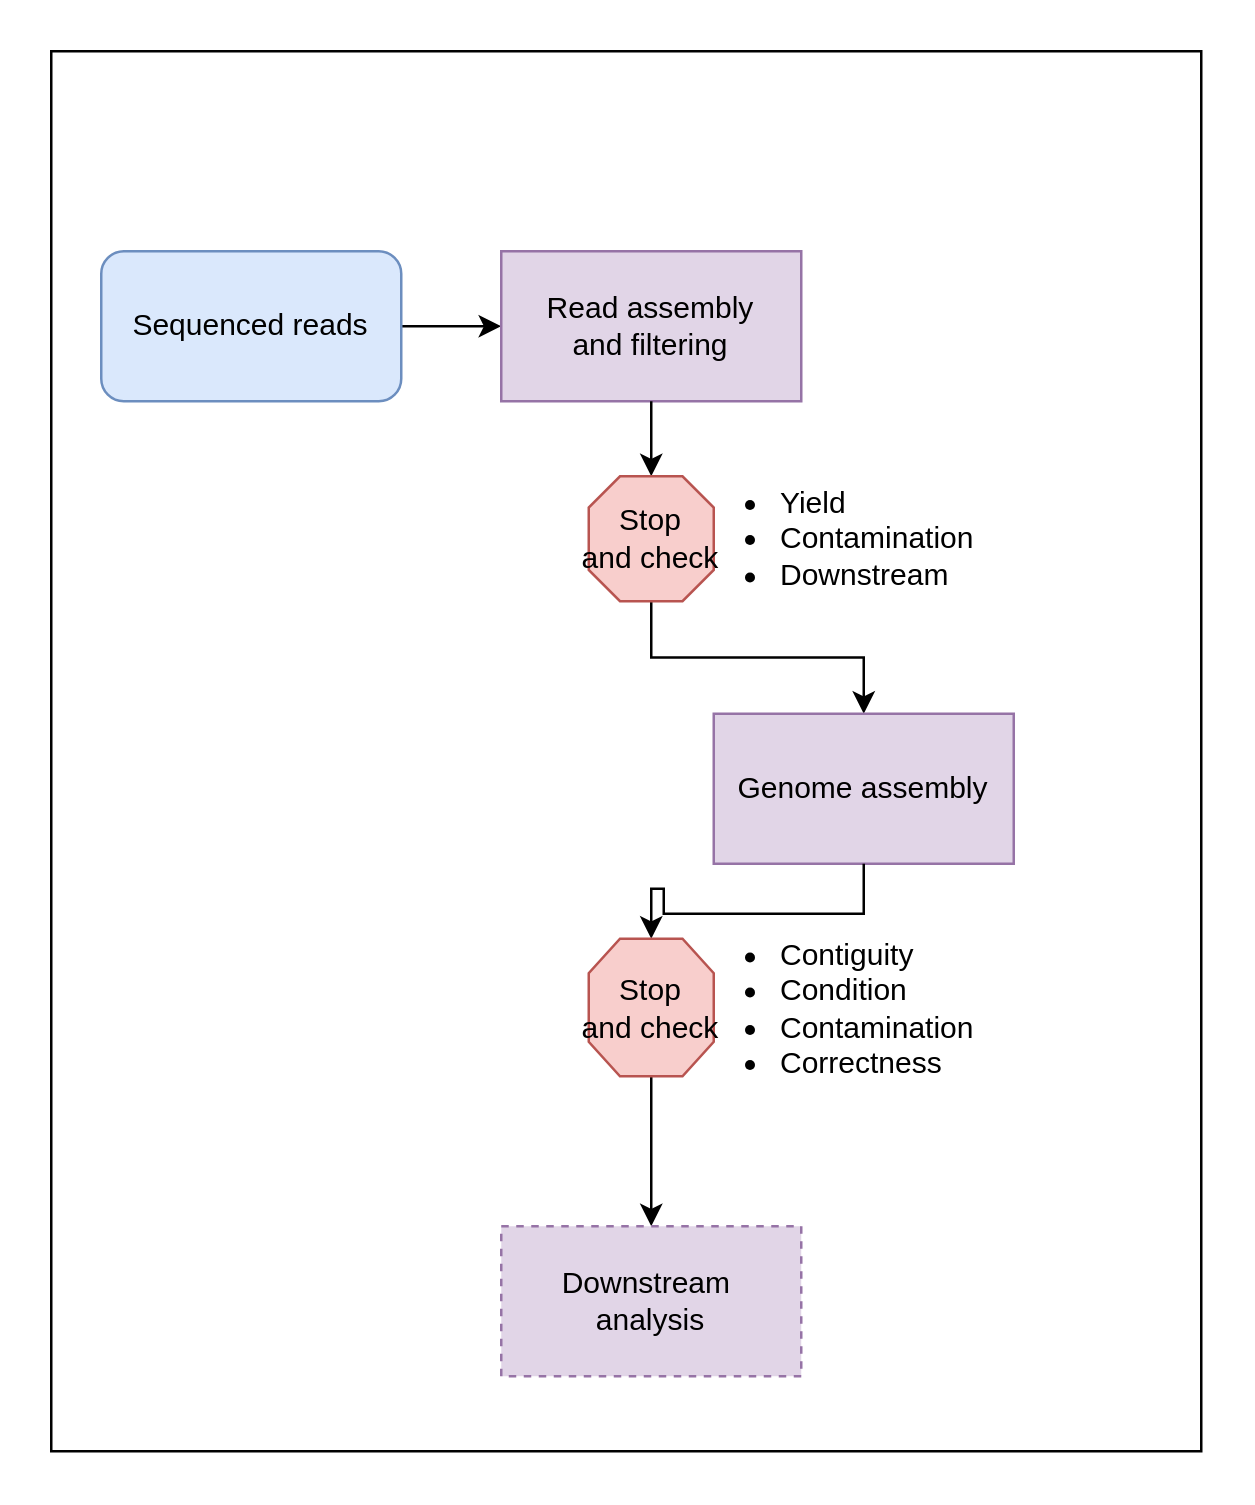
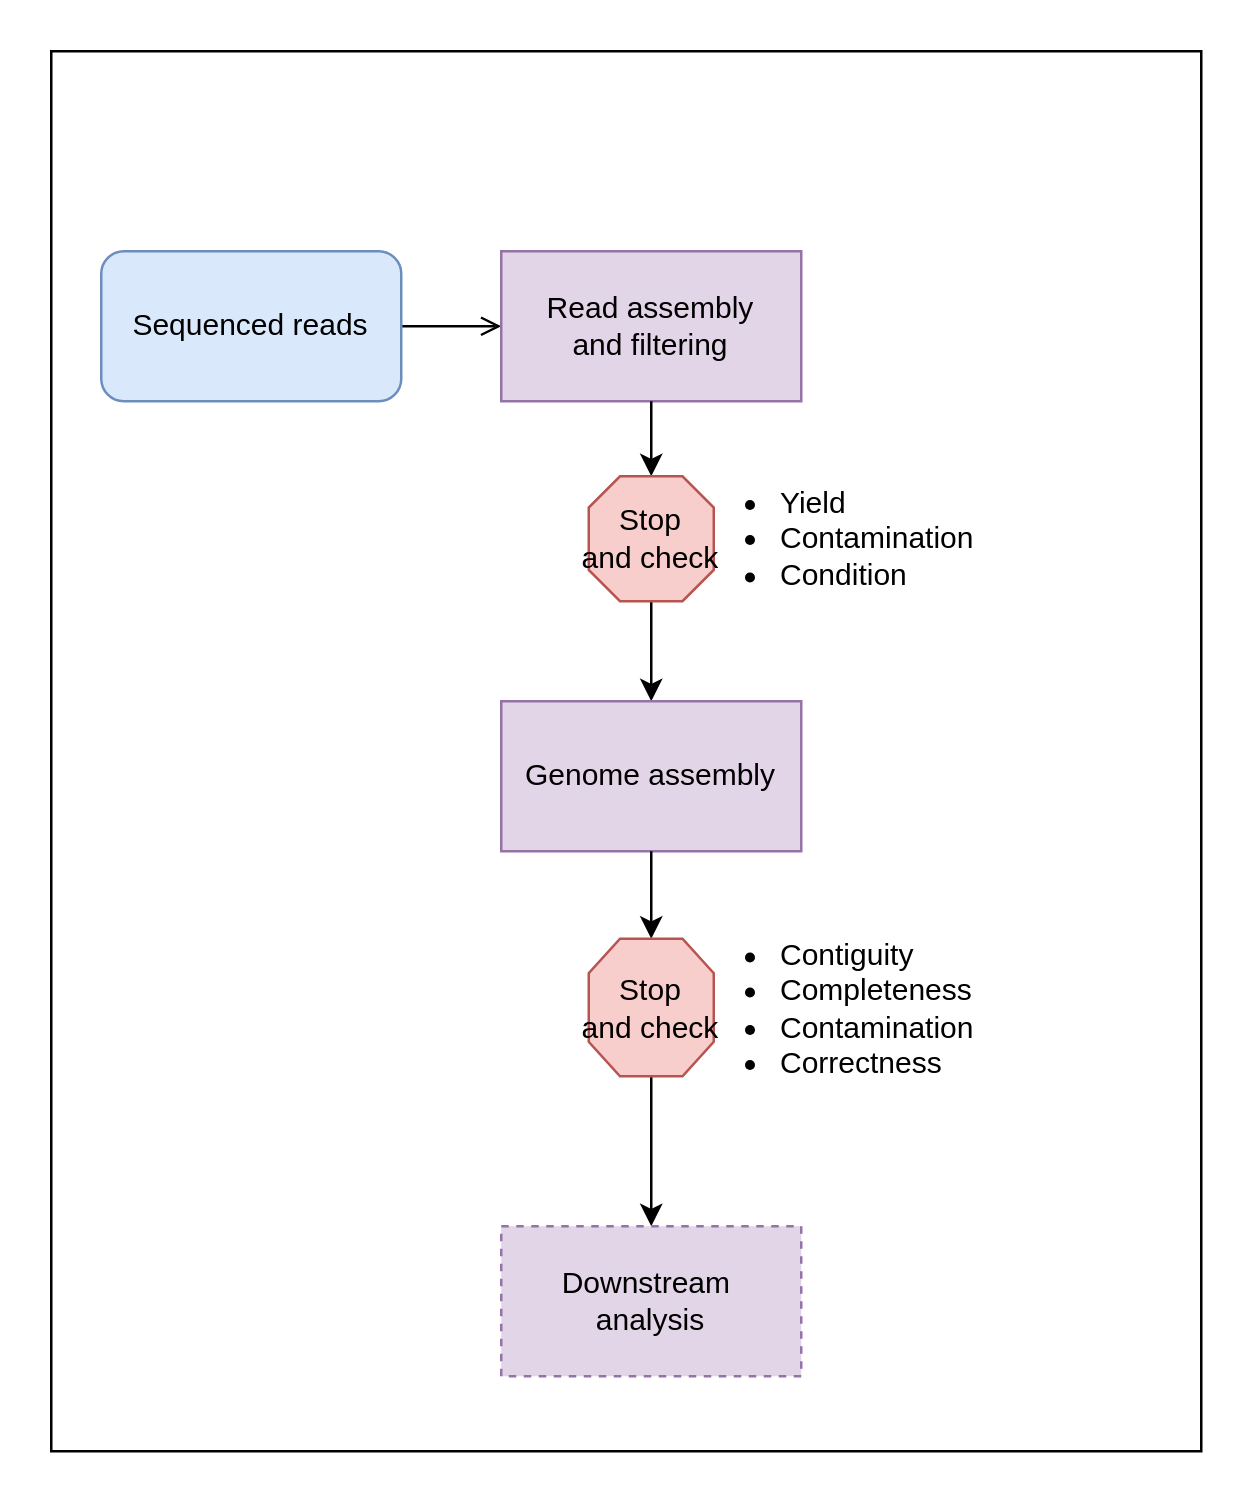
  <mxCell id="0" />
  <mxCell id="1" parent="0" />
  <mxCell id="2" value="" style="rounded=0;whiteSpace=wrap;html=1;" vertex="1" parent="1"><mxGeometry x="20" y="20" width="460" height="560" as="geometry" /></mxCell>
- <mxCell id="3" style="edgeStyle=orthogonalEdgeStyle;rounded=0;orthogonalLoop=1;jettySize=auto;html=1;entryX=0;entryY=0.5;entryDx=0;entryDy=0;" edge="1" parent="1" source="4" target="6"><mxGeometry relative="1" as="geometry" /></mxCell>
+ <mxCell id="3" style="edgeStyle=orthogonalEdgeStyle;rounded=0;orthogonalLoop=1;jettySize=auto;html=1;entryX=0;entryY=0.5;entryDx=0;entryDy=0;endArrow=open;" edge="1" parent="1" source="4" target="6"><mxGeometry relative="1" as="geometry" /></mxCell>
  <mxCell id="4" value="Sequenced reads" style="whiteSpace=wrap;html=1;fillColor=#dae8fc;strokeColor=#6c8ebf;rounded=1;" vertex="1" parent="1"><mxGeometry x="40" y="100" width="120" height="60" as="geometry" /></mxCell>
  <mxCell id="5" style="edgeStyle=orthogonalEdgeStyle;rounded=0;orthogonalLoop=1;jettySize=auto;html=1;" edge="1" parent="1" source="11" target="8"><mxGeometry relative="1" as="geometry" /></mxCell>
  <mxCell id="6" value="Read assembly&lt;div&gt;and filtering&lt;/div&gt;" style="rounded=0;whiteSpace=wrap;html=1;fillColor=#e1d5e7;strokeColor=#9673a6;" vertex="1" parent="1"><mxGeometry x="200" y="100" width="120" height="60" as="geometry" /></mxCell>
  <mxCell id="7" style="edgeStyle=orthogonalEdgeStyle;rounded=0;orthogonalLoop=1;jettySize=auto;html=1;entryX=0.5;entryY=0;entryDx=0;entryDy=0;" edge="1" parent="1" source="13" target="9"><mxGeometry relative="1" as="geometry" /></mxCell>
- <mxCell id="8" value="Genome assembly" style="rounded=0;whiteSpace=wrap;html=1;fillColor=#e1d5e7;strokeColor=#9673a6;" vertex="1" parent="1"><mxGeometry x="285" y="285" width="120" height="60" as="geometry" /></mxCell>
+ <mxCell id="8" value="Genome assembly" style="rounded=0;whiteSpace=wrap;html=1;fillColor=#e1d5e7;strokeColor=#9673a6;" vertex="1" parent="1"><mxGeometry x="200" y="280" width="120" height="60" as="geometry" /></mxCell>
  <mxCell id="9" value="Downstream&amp;nbsp;&lt;div&gt;analysis&lt;/div&gt;" style="rounded=0;whiteSpace=wrap;html=1;fillColor=#e1d5e7;strokeColor=#9673a6;dashed=1;" vertex="1" parent="1"><mxGeometry x="200" y="490" width="120" height="60" as="geometry" /></mxCell>
  <mxCell id="10" value="" style="edgeStyle=orthogonalEdgeStyle;rounded=0;orthogonalLoop=1;jettySize=auto;html=1;" edge="1" parent="1" source="6" target="11"><mxGeometry relative="1" as="geometry"><mxPoint x="260" y="160" as="sourcePoint" /><mxPoint x="260" y="260" as="targetPoint" /></mxGeometry></mxCell>
  <mxCell id="11" value="" style="verticalLabelPosition=bottom;verticalAlign=top;html=1;shape=mxgraph.basic.polygon;polyCoords=[[0.25,0],[0.75,0],[1,0.25],[1,0.75],[0.75,1],[0.25,1],[0,0.75],[0,0.25]];polyline=0;fillColor=#f8cecc;strokeColor=#b85450;" vertex="1" parent="1"><mxGeometry x="235" y="190" width="50" height="50" as="geometry" /></mxCell>
  <mxCell id="12" value="" style="edgeStyle=orthogonalEdgeStyle;rounded=0;orthogonalLoop=1;jettySize=auto;html=1;entryX=0.5;entryY=0;entryDx=0;entryDy=0;" edge="1" parent="1" source="8" target="13"><mxGeometry relative="1" as="geometry"><mxPoint x="260" y="320" as="sourcePoint" /><mxPoint x="260" y="390" as="targetPoint" /></mxGeometry></mxCell>
  <mxCell id="13" value="" style="verticalLabelPosition=bottom;verticalAlign=top;html=1;shape=mxgraph.basic.polygon;polyCoords=[[0.25,0],[0.75,0],[1,0.25],[1,0.75],[0.75,1],[0.25,1],[0,0.75],[0,0.25]];polyline=0;fillColor=#f8cecc;strokeColor=#b85450;" vertex="1" parent="1"><mxGeometry x="235" y="375" width="50" height="55" as="geometry" /></mxCell>
- <mxCell id="14" value="&lt;ul&gt;&lt;li&gt;Yield&lt;/li&gt;&lt;li&gt;Contamination&lt;/li&gt;&lt;li&gt;Downstream&lt;/li&gt;&lt;/ul&gt;" style="text;html=1;align=left;verticalAlign=middle;whiteSpace=wrap;rounded=0;" vertex="1" parent="1"><mxGeometry x="270" y="180" width="120" height="70" as="geometry" /></mxCell>
- <mxCell id="15" value="&lt;ul&gt;&lt;li&gt;Contiguity&lt;/li&gt;&lt;li&gt;Condition&lt;/li&gt;&lt;li&gt;Contamination&lt;/li&gt;&lt;li&gt;Correctness&lt;/li&gt;&lt;/ul&gt;" style="text;html=1;align=left;verticalAlign=middle;whiteSpace=wrap;rounded=0;" vertex="1" parent="1"><mxGeometry x="270" y="367.5" width="120" height="70" as="geometry" /></mxCell>
+ <mxCell id="14" value="&lt;ul&gt;&lt;li&gt;Yield&lt;/li&gt;&lt;li&gt;Contamination&lt;/li&gt;&lt;li&gt;Condition&lt;/li&gt;&lt;/ul&gt;" style="text;html=1;align=left;verticalAlign=middle;whiteSpace=wrap;rounded=0;" vertex="1" parent="1"><mxGeometry x="270" y="180" width="120" height="70" as="geometry" /></mxCell>
+ <mxCell id="15" value="&lt;ul&gt;&lt;li&gt;Contiguity&lt;/li&gt;&lt;li&gt;Completeness&lt;/li&gt;&lt;li&gt;Contamination&lt;/li&gt;&lt;li&gt;Correctness&lt;/li&gt;&lt;/ul&gt;" style="text;html=1;align=left;verticalAlign=middle;whiteSpace=wrap;rounded=0;" vertex="1" parent="1"><mxGeometry x="270" y="367.5" width="120" height="70" as="geometry" /></mxCell>
  <mxCell id="16" value="Stop&lt;div&gt;and check&lt;/div&gt;" style="text;html=1;align=center;verticalAlign=middle;whiteSpace=wrap;rounded=0;" vertex="1" parent="1"><mxGeometry x="230" y="200" width="60" height="30" as="geometry" /></mxCell>
  <mxCell id="17" value="Stop&lt;div&gt;and check&lt;/div&gt;" style="text;html=1;align=center;verticalAlign=middle;whiteSpace=wrap;rounded=0;" vertex="1" parent="1"><mxGeometry x="230" y="387.5" width="60" height="30" as="geometry" /></mxCell>
